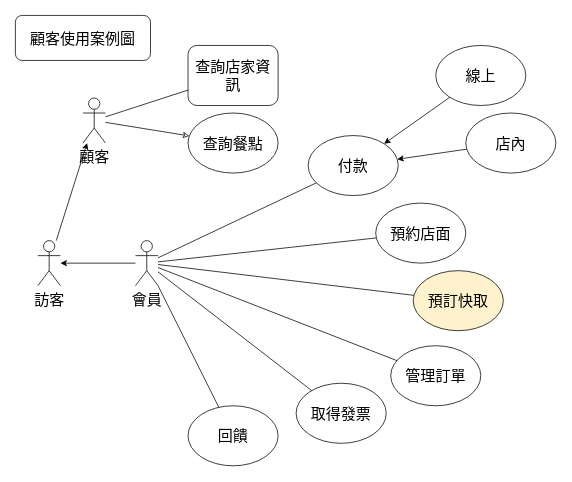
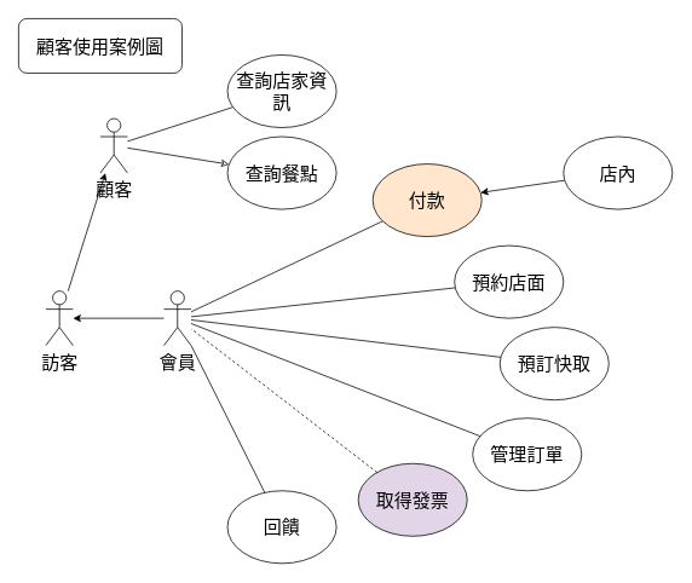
  <mxCell id="0" />
  <mxCell id="1" parent="0" />
  <mxCell id="2" style="rounded=0;orthogonalLoop=1;jettySize=auto;html=1;" edge="1" parent="1" source="3" target="6"><mxGeometry relative="1" as="geometry"><mxPoint x="130" y="190" as="targetPoint" /></mxGeometry></mxCell>
  <mxCell id="3" value="&lt;font style=&quot;font-size: 20px;&quot;&gt;訪客&lt;/font&gt;" style="shape=umlActor;verticalLabelPosition=bottom;verticalAlign=top;html=1;outlineConnect=0;" vertex="1" parent="1"><mxGeometry x="50" y="320" width="30" height="60" as="geometry" /></mxCell>
  <mxCell id="4" style="rounded=0;orthogonalLoop=1;jettySize=auto;html=1;endArrow=none;endFill=0;" edge="1" parent="1" source="6" target="9"><mxGeometry relative="1" as="geometry" /></mxCell>
  <mxCell id="5" style="rounded=0;orthogonalLoop=1;jettySize=auto;html=1;endArrow=classic;endFill=0;" edge="1" parent="1" source="6" target="10"><mxGeometry relative="1" as="geometry" /></mxCell>
  <mxCell id="6" value="&lt;font style=&quot;font-size: 20px;&quot;&gt;顧客&lt;/font&gt;" style="shape=umlActor;verticalLabelPosition=bottom;verticalAlign=top;html=1;outlineConnect=0;" vertex="1" parent="1"><mxGeometry x="110" y="130" width="30" height="60" as="geometry" /></mxCell>
  <mxCell id="7" style="rounded=0;orthogonalLoop=1;jettySize=auto;html=1;" edge="1" parent="1" source="8" target="3"><mxGeometry relative="1" as="geometry" /></mxCell>
  <mxCell id="8" value="&lt;font style=&quot;font-size: 20px;&quot;&gt;會員&lt;/font&gt;" style="shape=umlActor;verticalLabelPosition=bottom;verticalAlign=top;html=1;outlineConnect=0;" vertex="1" parent="1"><mxGeometry x="180" y="320" width="30" height="60" as="geometry" /></mxCell>
- <mxCell id="9" value="&lt;font style=&quot;font-size: 20px;&quot;&gt;查詢店家資訊&lt;/font&gt;" style="whiteSpace=wrap;html=1;rounded=1;" vertex="1" parent="1"><mxGeometry x="250" y="60" width="120" height="80" as="geometry" /></mxCell>
+ <mxCell id="9" value="&lt;font style=&quot;font-size: 20px;&quot;&gt;查詢店家資訊&lt;/font&gt;" style="ellipse;whiteSpace=wrap;html=1;" vertex="1" parent="1"><mxGeometry x="250" y="60" width="120" height="80" as="geometry" /></mxCell>
  <mxCell id="10" value="&lt;font style=&quot;font-size: 20px;&quot;&gt;查詢餐點&lt;/font&gt;" style="ellipse;whiteSpace=wrap;html=1;" vertex="1" parent="1"><mxGeometry x="250" y="150" width="120" height="80" as="geometry" /></mxCell>
  <mxCell id="11" value="&lt;font style=&quot;font-size: 20px;&quot;&gt;顧客使用案例圖&lt;/font&gt;" style="rounded=1;whiteSpace=wrap;html=1;" vertex="1" parent="1"><mxGeometry x="20" y="20" width="180" height="60" as="geometry" /></mxCell>
  <mxCell id="12" style="rounded=0;orthogonalLoop=1;jettySize=auto;html=1;endArrow=none;endFill=0;" edge="1" parent="1" source="13" target="8"><mxGeometry relative="1" as="geometry" /></mxCell>
- <mxCell id="13" value="&lt;font style=&quot;font-size: 20px;&quot;&gt;付款&lt;/font&gt;" style="ellipse;whiteSpace=wrap;html=1;" vertex="1" parent="1"><mxGeometry x="410" y="180" width="120" height="80" as="geometry" /></mxCell>
- <mxCell id="14" style="rounded=0;orthogonalLoop=1;jettySize=auto;html=1;" edge="1" parent="1" source="15" target="13"><mxGeometry relative="1" as="geometry" /></mxCell>
- <mxCell id="15" value="&lt;font style=&quot;font-size: 20px;&quot;&gt;線上&lt;/font&gt;" style="ellipse;whiteSpace=wrap;html=1;" vertex="1" parent="1"><mxGeometry x="580" y="60" width="120" height="80" as="geometry" /></mxCell>
+ <mxCell id="13" value="&lt;font style=&quot;font-size: 20px;&quot;&gt;付款&lt;/font&gt;" style="ellipse;whiteSpace=wrap;html=1;fillColor=#ffe6cc;" vertex="1" parent="1"><mxGeometry x="410" y="180" width="120" height="80" as="geometry" /></mxCell>
  <mxCell id="16" style="rounded=0;orthogonalLoop=1;jettySize=auto;html=1;" edge="1" parent="1" source="17" target="13"><mxGeometry relative="1" as="geometry" /></mxCell>
  <mxCell id="17" value="&lt;font style=&quot;font-size: 20px;&quot;&gt;店內&lt;/font&gt;" style="ellipse;whiteSpace=wrap;html=1;" vertex="1" parent="1"><mxGeometry x="620" y="150" width="120" height="80" as="geometry" /></mxCell>
  <mxCell id="18" style="rounded=0;orthogonalLoop=1;jettySize=auto;html=1;endArrow=none;endFill=0;" edge="1" parent="1" source="19" target="8"><mxGeometry relative="1" as="geometry" /></mxCell>
  <mxCell id="19" value="&lt;font style=&quot;font-size: 20px;&quot;&gt;預約店面&lt;/font&gt;" style="ellipse;whiteSpace=wrap;html=1;" vertex="1" parent="1"><mxGeometry x="500" y="270" width="120" height="80" as="geometry" /></mxCell>
  <mxCell id="20" style="rounded=0;orthogonalLoop=1;jettySize=auto;html=1;endArrow=none;endFill=0;" edge="1" parent="1" source="21" target="8"><mxGeometry relative="1" as="geometry" /></mxCell>
- <mxCell id="21" value="&lt;font style=&quot;font-size: 20px;&quot;&gt;預訂快取&lt;/font&gt;" style="ellipse;whiteSpace=wrap;html=1;fillColor=#fff2cc;" vertex="1" parent="1"><mxGeometry x="550" y="360" width="120" height="80" as="geometry" /></mxCell>
+ <mxCell id="21" value="&lt;font style=&quot;font-size: 20px;&quot;&gt;預訂快取&lt;/font&gt;" style="ellipse;whiteSpace=wrap;html=1;" vertex="1" parent="1"><mxGeometry x="550" y="360" width="120" height="80" as="geometry" /></mxCell>
  <mxCell id="22" style="rounded=0;orthogonalLoop=1;jettySize=auto;html=1;endArrow=none;endFill=0;" edge="1" parent="1" source="23" target="8"><mxGeometry relative="1" as="geometry" /></mxCell>
  <mxCell id="23" value="&lt;font style=&quot;font-size: 20px;&quot;&gt;管理訂單&lt;/font&gt;" style="ellipse;whiteSpace=wrap;html=1;" vertex="1" parent="1"><mxGeometry x="520" y="460" width="120" height="80" as="geometry" /></mxCell>
- <mxCell id="24" style="rounded=0;orthogonalLoop=1;jettySize=auto;html=1;endArrow=none;endFill=0;" edge="1" parent="1" source="25" target="8"><mxGeometry relative="1" as="geometry" /></mxCell>
- <mxCell id="25" value="&lt;font style=&quot;font-size: 20px;&quot;&gt;取得發票&lt;/font&gt;" style="ellipse;whiteSpace=wrap;html=1;" vertex="1" parent="1"><mxGeometry x="394" y="510" width="120" height="80" as="geometry" /></mxCell>
+ <mxCell id="24" style="rounded=0;orthogonalLoop=1;jettySize=auto;html=1;endArrow=none;endFill=0;dashed=1;" edge="1" parent="1" source="25" target="8"><mxGeometry relative="1" as="geometry" /></mxCell>
+ <mxCell id="25" value="&lt;font style=&quot;font-size: 20px;&quot;&gt;取得發票&lt;/font&gt;" style="ellipse;whiteSpace=wrap;html=1;fillColor=#e1d5e7;" vertex="1" parent="1"><mxGeometry x="394" y="510" width="120" height="80" as="geometry" /></mxCell>
  <mxCell id="26" style="rounded=0;orthogonalLoop=1;jettySize=auto;html=1;endArrow=none;endFill=0;" edge="1" parent="1" source="27" target="8"><mxGeometry relative="1" as="geometry" /></mxCell>
  <mxCell id="27" value="&lt;font style=&quot;font-size: 20px;&quot;&gt;回饋&lt;/font&gt;" style="ellipse;whiteSpace=wrap;html=1;" vertex="1" parent="1"><mxGeometry x="250" y="540" width="120" height="80" as="geometry" /></mxCell>
